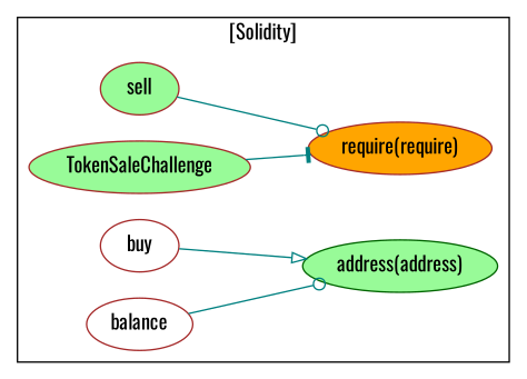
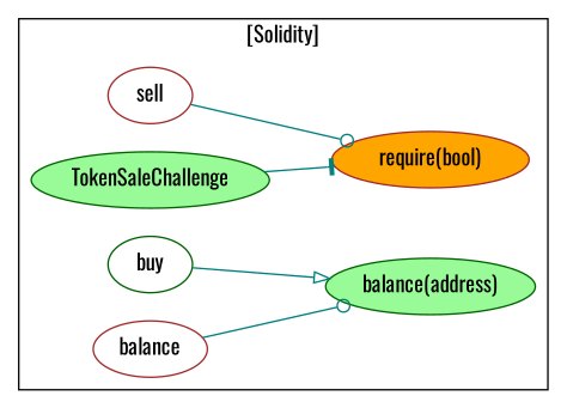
  strict digraph {
    fontname=Oswald
    rankdir=LR
    node [color=brown fillcolor=white fontname=Oswald style=filled]
    edge [arrowhead=odot color=teal fontname=Oswald style=solid]
-   n1 [label=buy]
-   "require(bool)" [fillcolor=orange label="require(require)"]
-   n3 [fillcolor=palegreen label=sell]
-   n4 [fillcolor=palegreen label=TokenSaleChallenge]
+   n1 [color=darkgreen label=buy]
+   "require(bool)" [fillcolor=orange]
+   n3 [label=sell]
+   n4 [color=darkgreen fillcolor=palegreen label=TokenSaleChallenge]
    n5 [label=balance]
-   "balance(address)" [color=darkgreen fillcolor=palegreen label="address(address)"]
+   "balance(address)" [color=darkgreen fillcolor=palegreen]
    subgraph cluster_1 {
      label="[Solidity]"
      n1
      "require(bool)"
      n3
      n4
      n5
      "balance(address)"
    }
    subgraph cluster_2 {
      label=TokenSaleChallenge
    }
    n1 -> "balance(address)" [arrowhead=onormal]
    n3 -> "require(bool)"
    n4 -> "require(bool)" [arrowhead=tee]
    n5 -> "balance(address)"
  }
